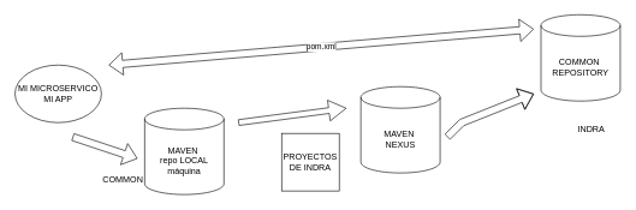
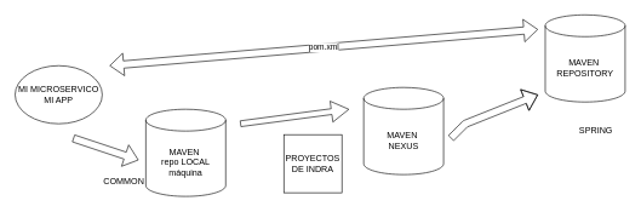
  <mxCell id="0" />
  <mxCell id="1" parent="0" />
  <mxCell id="2" value="MI MICROSERVICO&lt;br&gt;MI APP" style="ellipse;whiteSpace=wrap;html=1;" parent="1" vertex="1"><mxGeometry x="20" y="90" width="120" height="80" as="geometry" /></mxCell>
- <mxCell id="3" value="COMMON&amp;nbsp;&lt;br&gt;REPOSITORY" style="shape=cylinder3;whiteSpace=wrap;html=1;boundedLbl=1;backgroundOutline=1;size=15;" parent="1" vertex="1"><mxGeometry x="750" y="20" width="110" height="120" as="geometry" /></mxCell>
+ <mxCell id="3" value="MAVEN&amp;nbsp;&lt;br&gt;REPOSITORY" style="shape=cylinder3;whiteSpace=wrap;html=1;boundedLbl=1;backgroundOutline=1;size=15;" parent="1" vertex="1"><mxGeometry x="750" y="20" width="110" height="120" as="geometry" /></mxCell>
  <mxCell id="4" value="pom.xml" style="shape=flexArrow;endArrow=classic;startArrow=classic;html=1;" parent="1" edge="1"><mxGeometry width="100" height="100" relative="1" as="geometry"><mxPoint x="150" y="90" as="sourcePoint" /><mxPoint x="740" y="40" as="targetPoint" /></mxGeometry></mxCell>
  <mxCell id="5" value="MAVEN&amp;nbsp;&lt;br&gt;NEXUS" style="shape=cylinder3;whiteSpace=wrap;html=1;boundedLbl=1;backgroundOutline=1;size=15;" parent="1" vertex="1"><mxGeometry x="500" y="120" width="110" height="120" as="geometry" /></mxCell>
  <mxCell id="6" value="" style="shape=flexArrow;endArrow=classic;html=1;" parent="1" edge="1"><mxGeometry width="50" height="50" relative="1" as="geometry"><mxPoint x="620" y="190" as="sourcePoint" /><mxPoint x="740" y="130" as="targetPoint" /><Array as="points"><mxPoint x="640" y="170" /></Array></mxGeometry></mxCell>
  <mxCell id="7" value="PROYECTOS&lt;br&gt;DE INDRA" style="whiteSpace=wrap;html=1;aspect=fixed;" parent="1" vertex="1"><mxGeometry x="390" y="185" width="80" height="80" as="geometry" /></mxCell>
  <mxCell id="8" value="MAVEN&amp;nbsp;&lt;br&gt;repo LOCAL&lt;br&gt;máquina" style="shape=cylinder3;whiteSpace=wrap;html=1;boundedLbl=1;backgroundOutline=1;size=15;" parent="1" vertex="1"><mxGeometry x="200" y="150" width="110" height="120" as="geometry" /></mxCell>
  <mxCell id="9" value="" style="shape=flexArrow;endArrow=classic;html=1;" parent="1" edge="1"><mxGeometry width="50" height="50" relative="1" as="geometry"><mxPoint x="100" y="190" as="sourcePoint" /><mxPoint x="190" y="220" as="targetPoint" /></mxGeometry></mxCell>
  <mxCell id="10" value="" style="shape=flexArrow;endArrow=classic;html=1;width=8;endSize=7.68;" parent="1" edge="1"><mxGeometry width="50" height="50" relative="1" as="geometry"><mxPoint x="330" y="170" as="sourcePoint" /><mxPoint x="480" y="150" as="targetPoint" /></mxGeometry></mxCell>
- <mxCell id="11" value="INDRA" style="text;html=1;strokeColor=none;fillColor=none;align=center;verticalAlign=middle;whiteSpace=wrap;rounded=0;" parent="1" vertex="1"><mxGeometry x="800" y="170" width="40" height="20" as="geometry" /></mxCell>
+ <mxCell id="11" value="SPRING" style="text;html=1;strokeColor=none;fillColor=none;align=center;verticalAlign=middle;whiteSpace=wrap;rounded=0;" parent="1" vertex="1"><mxGeometry x="800" y="170" width="40" height="20" as="geometry" /></mxCell>
  <mxCell id="12" value="COMMON" style="text;html=1;strokeColor=none;fillColor=none;align=center;verticalAlign=middle;whiteSpace=wrap;rounded=0;" parent="1" vertex="1"><mxGeometry x="150" y="240" width="40" height="20" as="geometry" /></mxCell>
